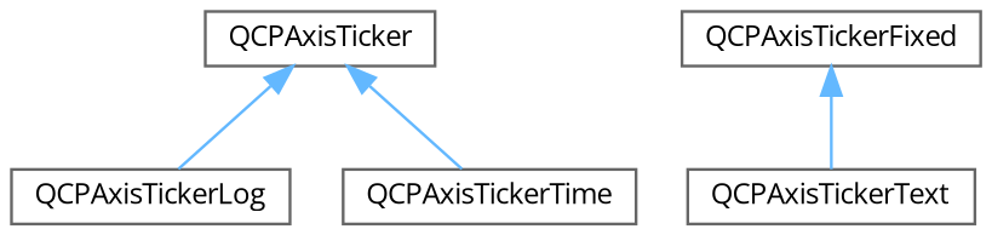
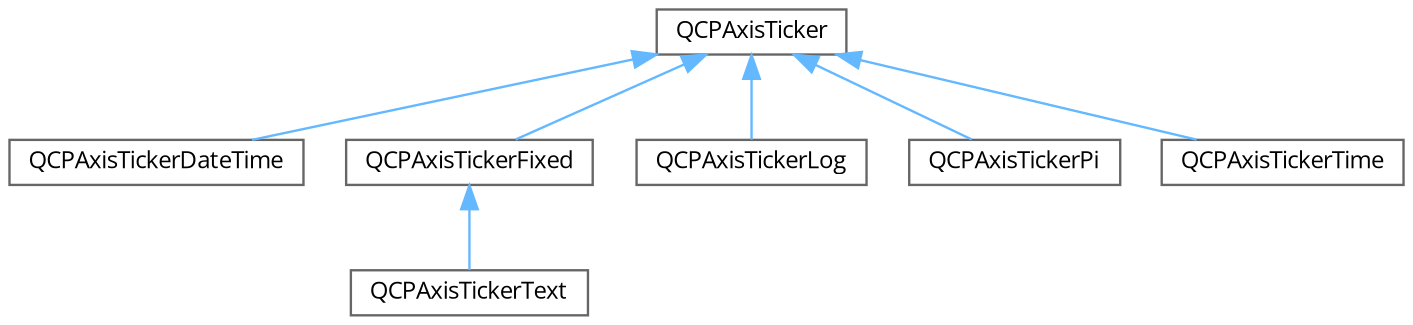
  digraph {
    fontname="Open Sans"
    rankdir=TB
    node [color=grey40 fillcolor=white fontname="Open Sans" fontsize=10 shape=box style=filled]
    edge [color=steelblue1 dir=back fontname="Open Sans" fontsize=10 labelfontname=Helvetica labelfontsize=10 style=solid]
    n1 [height=0.2 label=QCPAxisTicker width=0.4]
+   n2 [height=0.2 label=QCPAxisTickerDateTime width=0.4]
    n3 [height=0.2 label=QCPAxisTickerFixed width=0.4]
    n4 [height=0.2 label=QCPAxisTickerLog width=0.4]
+   n5 [height=0.2 label=QCPAxisTickerPi width=0.4]
    n6 [height=0.2 label=QCPAxisTickerTime width=0.4]
    n7 [height=0.2 label=QCPAxisTickerText width=0.4]
+   n1 -> n2
+   n1 -> n3
    n1 -> n4
+   n1 -> n5
    n1 -> n6
    n3 -> n7
  }
